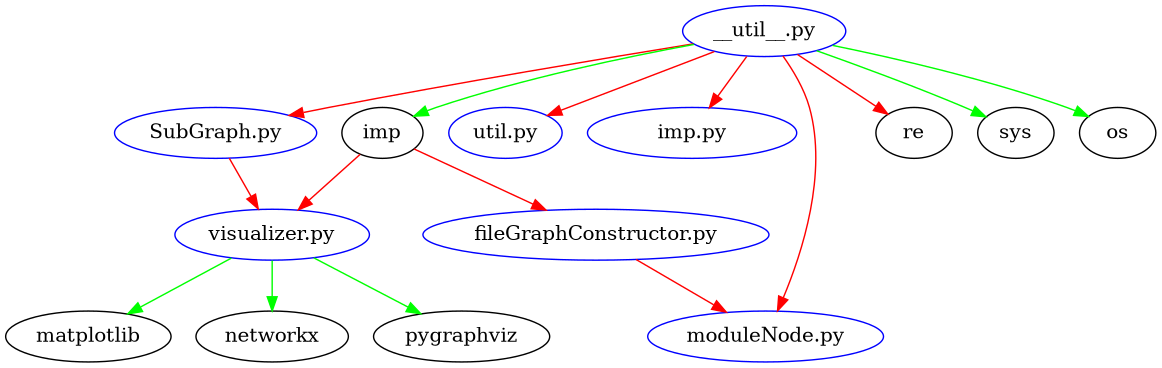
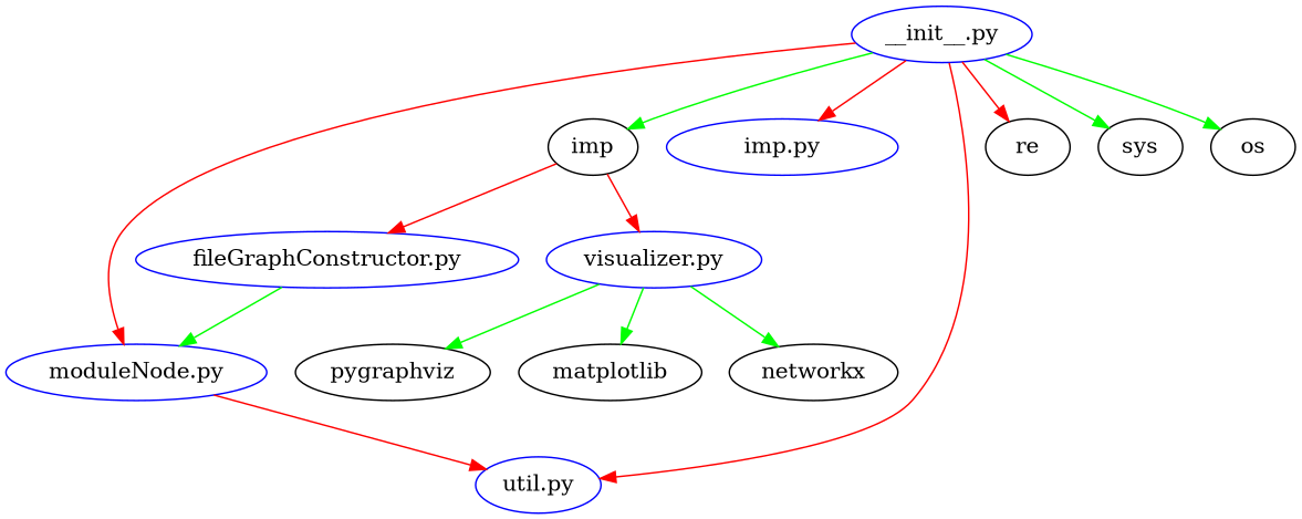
  digraph {
    edge [color=red]
    "visualizer.py" [color=blue height=0.5 width=1.5293]
    matplotlib [height=0.5 width=1.2906]
    networkx [height=0.5 width=1.2085]
    pygraphviz [height=0.5 width=1.3858]
-   "__init__.py" [color=blue height=0.5 width=1.4067 label="__util__.py"]
-   "SubGraph.py" [color=blue height=0.5 width=1.584]
+   "__init__.py" [color=blue height=0.5 width=1.4067]
    "moduleNode.py" [color=blue height=0.5 width=1.8567]
    "util.py" [color=blue height=0.5 width=0.91539]
    n9 [color=blue height=0.5 label="imp.py" width=2.0616]
    imp [height=0.5 width=0.75]
    re [height=0.5 width=0.75]
    sys [height=0.5 width=0.75]
    os [height=0.5 width=0.75]
    "fileGraphConstructor.py" [color=blue height=0.5 width=2.6621]
    "visualizer.py" -> matplotlib [color=green]
    "visualizer.py" -> networkx [color=green]
    "visualizer.py" -> pygraphviz [color=green]
-   "__init__.py" -> "SubGraph.py"
    "__init__.py" -> "moduleNode.py"
    "__init__.py" -> "util.py"
    "__init__.py" -> n9
    "__init__.py" -> imp [color=green]
    "__init__.py" -> re
    "__init__.py" -> sys [color=green]
    "__init__.py" -> os [color=green]
-   "SubGraph.py" -> "visualizer.py"
+   "moduleNode.py" -> "util.py"
    imp -> "visualizer.py"
    imp -> "fileGraphConstructor.py"
-   "fileGraphConstructor.py" -> "moduleNode.py"
+   "fileGraphConstructor.py" -> "moduleNode.py" [color=green]
  }
